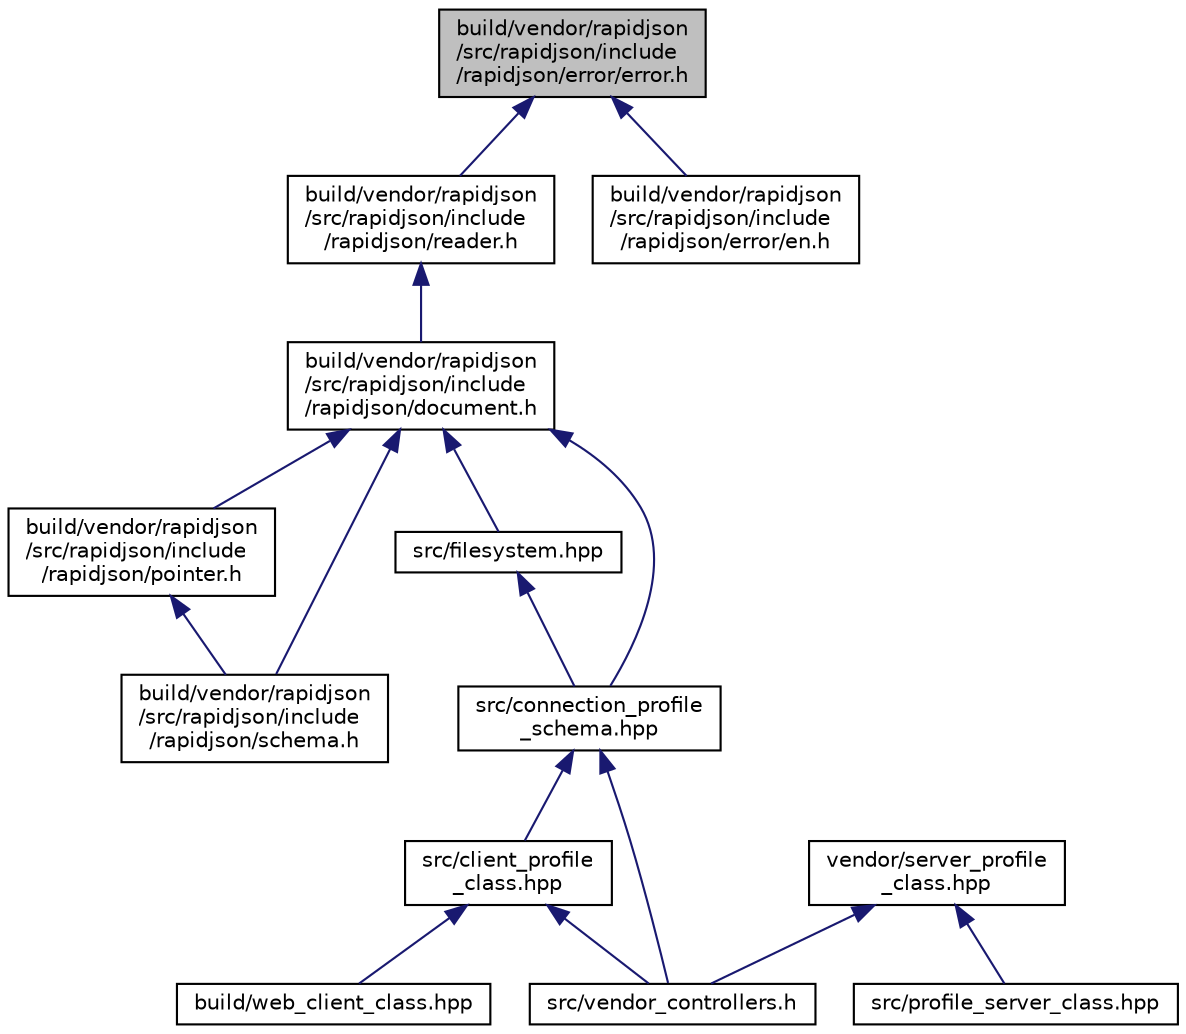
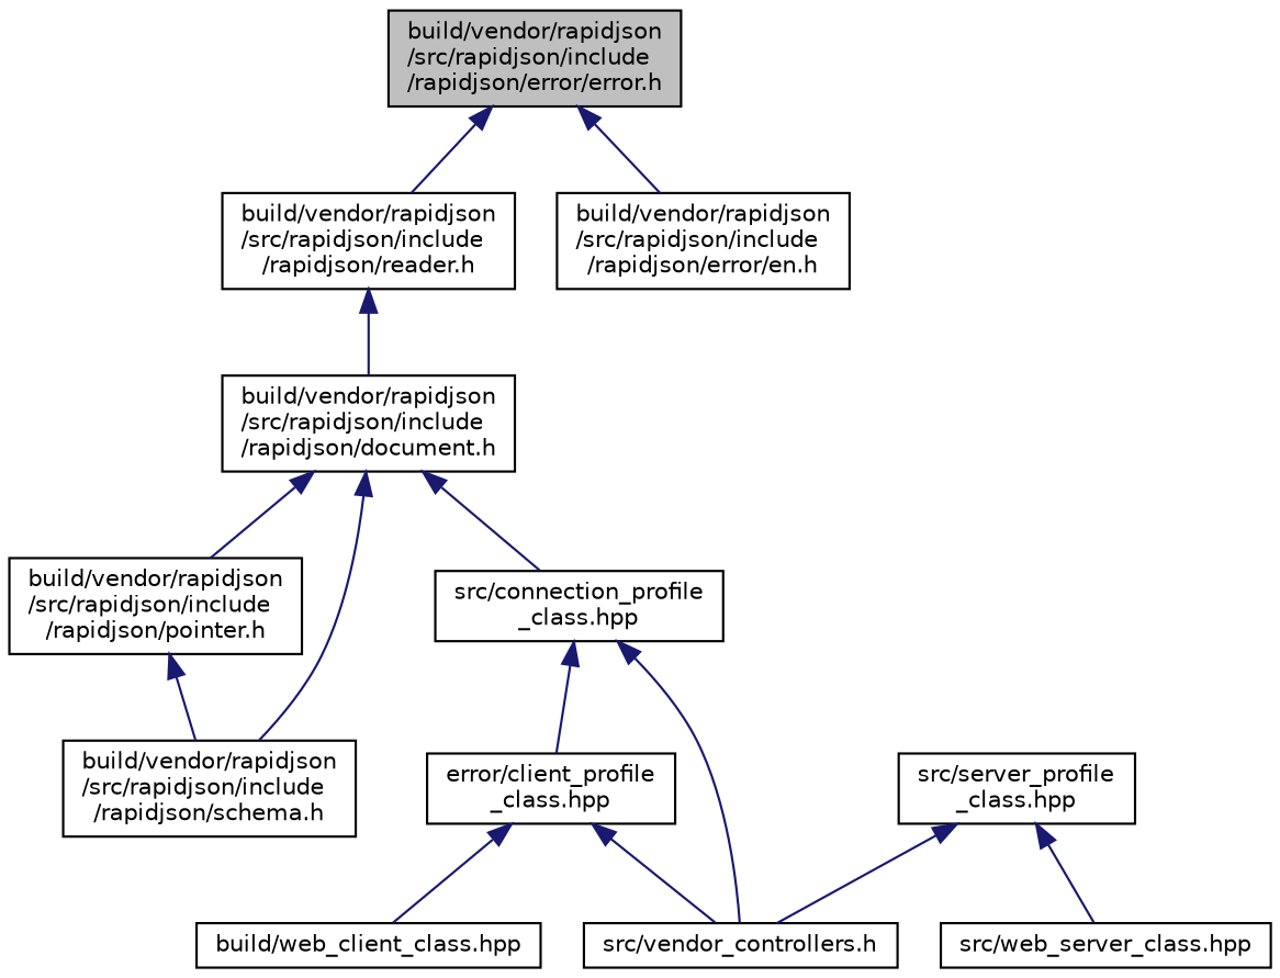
  digraph {
    node [color=black fillcolor=white fontname=Helvetica fontsize=10 shape=record style=filled]
    edge [color=midnightblue dir=back fontname=Helvetica fontsize=10 labelfontname=Helvetica labelfontsize=10 style=solid]
    n1 [fillcolor=grey75 fontcolor=black height=0.2 label="build/vendor/rapidjson\l/src/rapidjson/include\l/rapidjson/error/error.h" width=0.4]
    n2 [height=0.2 label="build/vendor/rapidjson\l/src/rapidjson/include\l/rapidjson/reader.h" width=0.4]
    n3 [height=0.2 label="build/vendor/rapidjson\l/src/rapidjson/include\l/rapidjson/error/en.h" width=0.4]
    n4 [height=0.2 label="build/vendor/rapidjson\l/src/rapidjson/include\l/rapidjson/document.h" width=0.4]
    n5 [height=0.2 label="build/vendor/rapidjson\l/src/rapidjson/include\l/rapidjson/pointer.h" width=0.4]
    n6 [height=0.2 label="build/vendor/rapidjson\l/src/rapidjson/include\l/rapidjson/schema.h" width=0.4]
-   n7 [height=0.2 label="src/filesystem.hpp" width=0.4]
-   n8 [height=0.2 label="src/connection_profile\l_schema.hpp" width=0.4]
-   n9 [height=0.2 label="src/client_profile\l_class.hpp" width=0.4]
+   n8 [height=0.2 label="src/connection_profile\l_class.hpp" width=0.4]
+   n9 [height=0.2 label="error/client_profile\l_class.hpp" width=0.4]
    n10 [height=0.2 label="src/vendor_controllers.h" width=0.4]
-   n11 [height=0.2 label="vendor/server_profile\l_class.hpp" width=0.4]
-   n12 [height=0.2 label="src/profile_server_class.hpp" width=0.4]
+   n11 [height=0.2 label="src/server_profile\l_class.hpp" width=0.4]
+   n12 [height=0.2 label="src/web_server_class.hpp" width=0.4]
    n13 [height=0.2 label="build/web_client_class.hpp" width=0.4]
    n1 -> n2
    n1 -> n3
    n2 -> n4
    n4 -> n5
    n4 -> n6
-   n4 -> n7
    n4 -> n8
    n5 -> n6
-   n7 -> n8
    n8 -> n9
    n8 -> n10
    n9 -> n10
    n9 -> n13
    n11 -> n10
    n11 -> n12
  }
